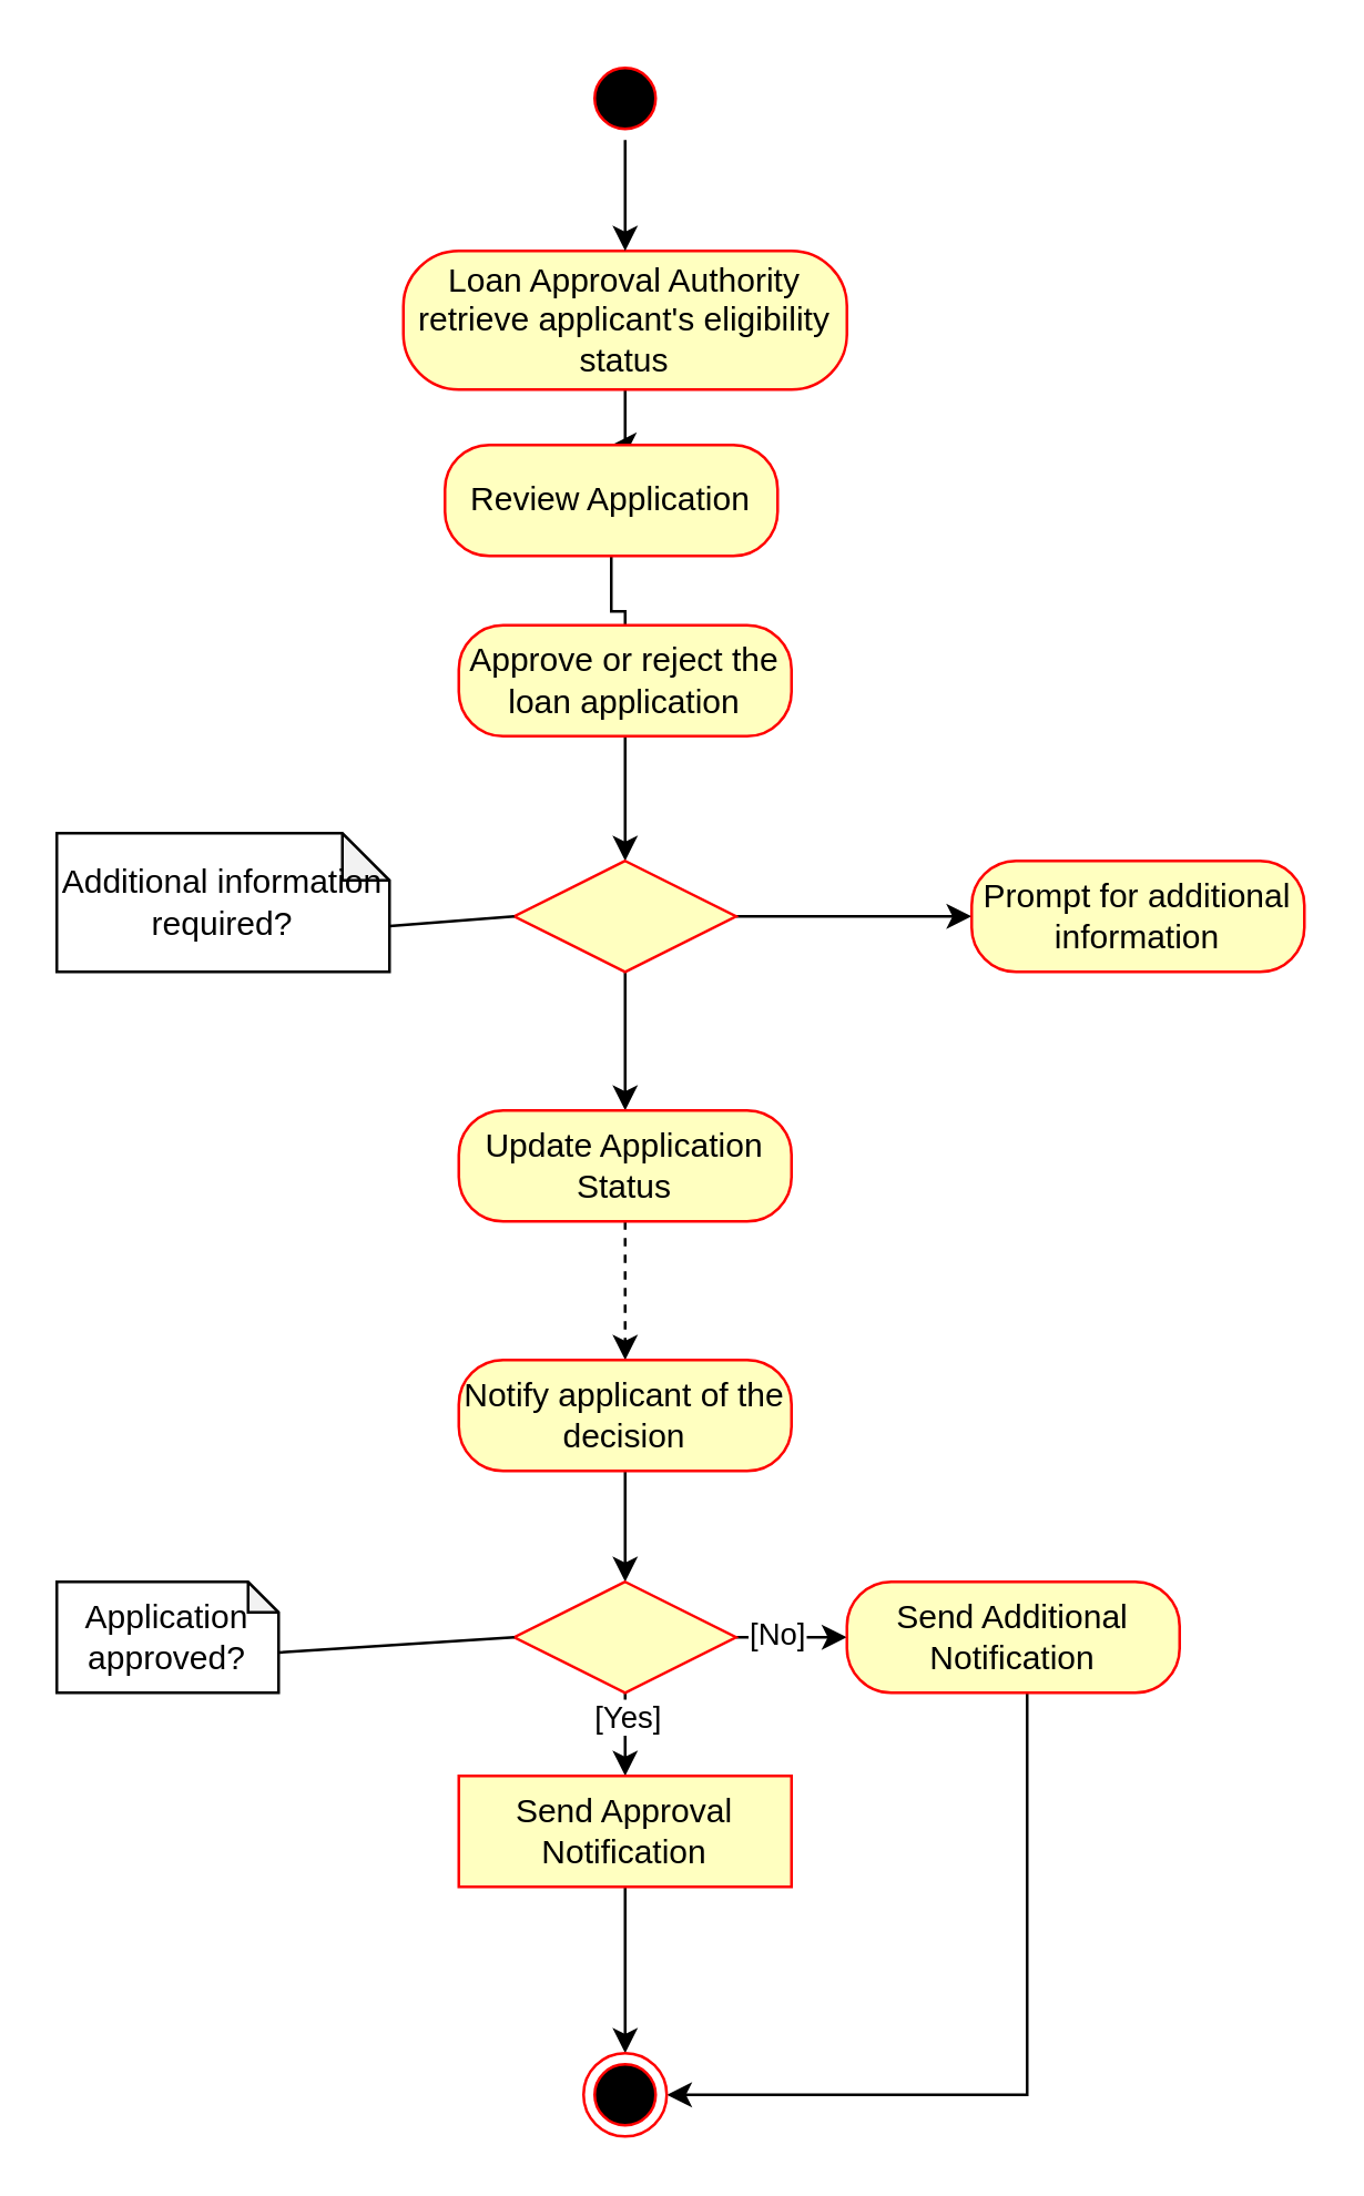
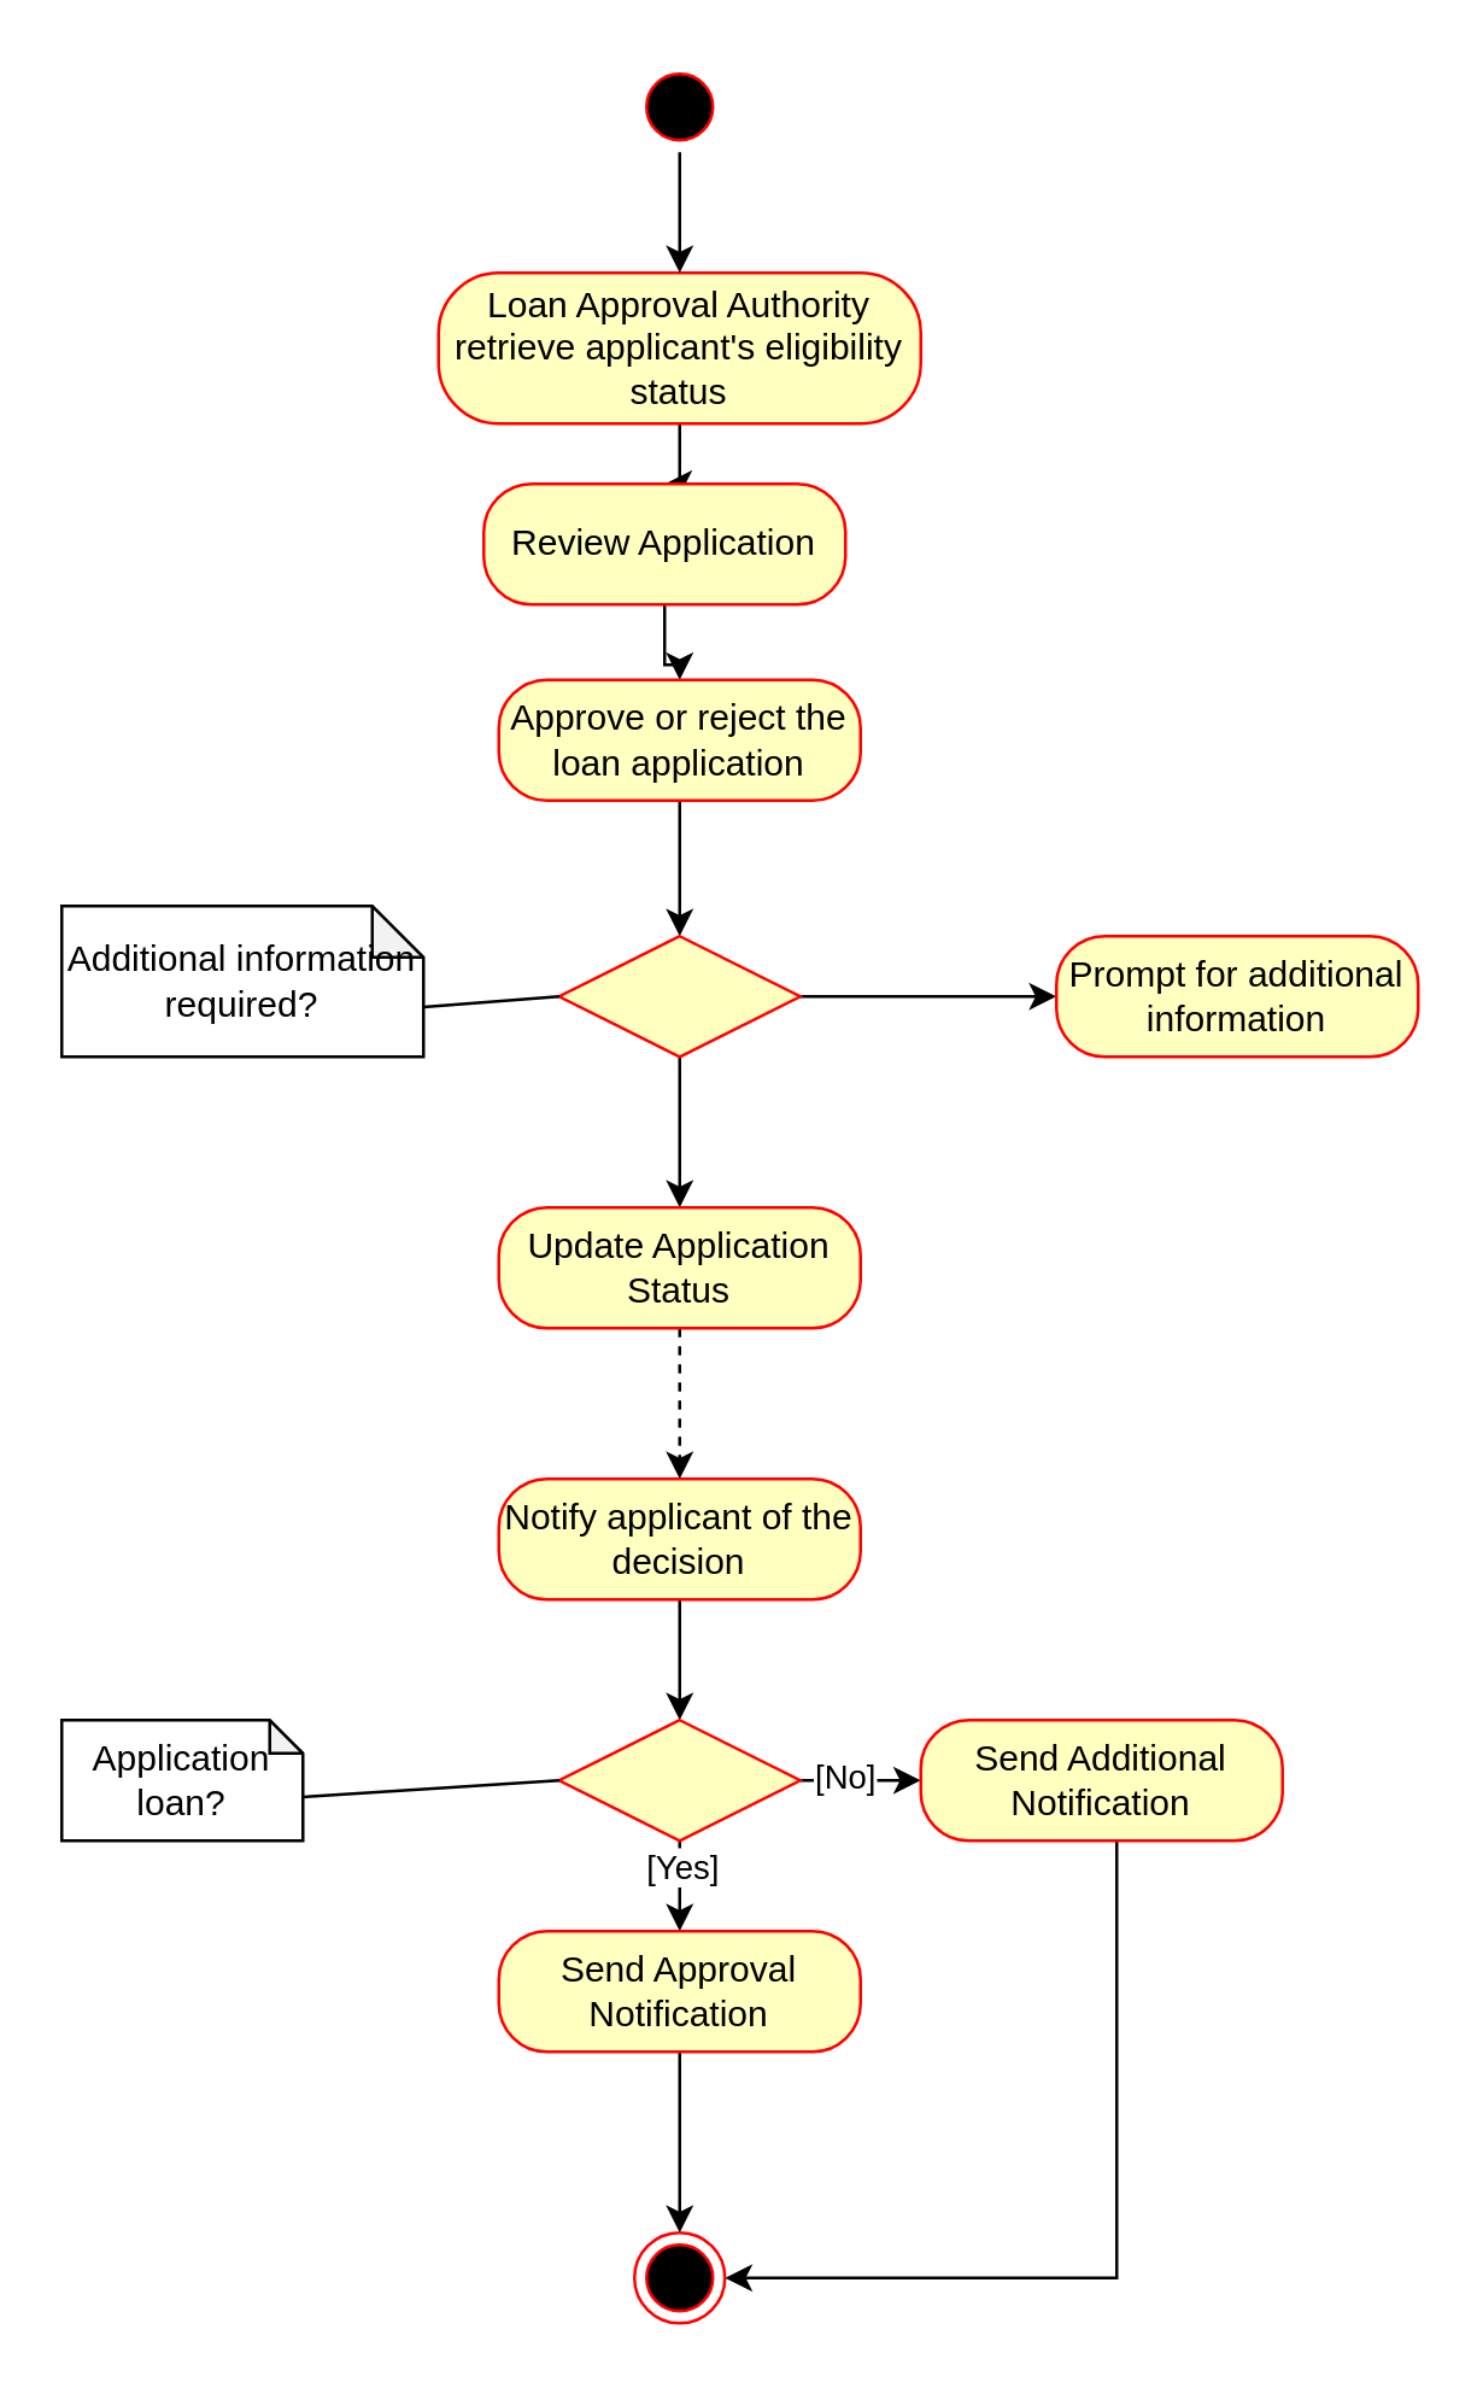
  <mxCell id="0" />
  <mxCell id="1" parent="0" />
  <mxCell id="2" value="" style="edgeStyle=orthogonalEdgeStyle;rounded=0;orthogonalLoop=1;jettySize=auto;html=1;" edge="1" parent="1" source="3" target="7"><mxGeometry relative="1" as="geometry" /></mxCell>
  <mxCell id="3" value="Loan Approval Authority retrieve applicant's eligibility status" style="rounded=1;whiteSpace=wrap;html=1;arcSize=40;fontColor=#000000;fillColor=#ffffc0;strokeColor=#ff0000;" vertex="1" parent="1"><mxGeometry x="145" y="90" width="160" height="50" as="geometry" /></mxCell>
  <mxCell id="4" value="" style="edgeStyle=orthogonalEdgeStyle;rounded=0;orthogonalLoop=1;jettySize=auto;html=1;" edge="1" parent="1" source="5" target="3"><mxGeometry relative="1" as="geometry" /></mxCell>
  <mxCell id="5" value="" style="ellipse;html=1;shape=startState;fillColor=#000000;strokeColor=#ff0000;" vertex="1" parent="1"><mxGeometry x="210" y="20" width="30" height="30" as="geometry" /></mxCell>
- <mxCell id="6" value="" style="edgeStyle=orthogonalEdgeStyle;rounded=0;orthogonalLoop=1;jettySize=auto;html=1;endArrow=none;" edge="1" parent="1" source="7" target="9"><mxGeometry relative="1" as="geometry" /></mxCell>
+ <mxCell id="6" value="" style="edgeStyle=orthogonalEdgeStyle;rounded=0;orthogonalLoop=1;jettySize=auto;html=1;" edge="1" parent="1" source="7" target="9"><mxGeometry relative="1" as="geometry" /></mxCell>
  <mxCell id="7" value="Review Application" style="rounded=1;whiteSpace=wrap;html=1;arcSize=40;fontColor=#000000;fillColor=#ffffc0;strokeColor=#ff0000;" vertex="1" parent="1"><mxGeometry x="160" y="160" width="120" height="40" as="geometry" /></mxCell>
  <mxCell id="8" value="" style="edgeStyle=orthogonalEdgeStyle;rounded=0;orthogonalLoop=1;jettySize=auto;html=1;" edge="1" parent="1" source="9" target="12"><mxGeometry relative="1" as="geometry" /></mxCell>
  <mxCell id="9" value="Approve or reject the loan application" style="rounded=1;whiteSpace=wrap;html=1;arcSize=40;fontColor=#000000;fillColor=#ffffc0;strokeColor=#ff0000;" vertex="1" parent="1"><mxGeometry x="165" y="225" width="120" height="40" as="geometry" /></mxCell>
  <mxCell id="10" value="" style="edgeStyle=orthogonalEdgeStyle;rounded=0;orthogonalLoop=1;jettySize=auto;html=1;" edge="1" parent="1" source="12" target="15"><mxGeometry relative="1" as="geometry" /></mxCell>
  <mxCell id="11" value="" style="edgeStyle=orthogonalEdgeStyle;rounded=0;orthogonalLoop=1;jettySize=auto;html=1;" edge="1" parent="1" source="12" target="17"><mxGeometry relative="1" as="geometry" /></mxCell>
  <mxCell id="12" value="" style="rhombus;whiteSpace=wrap;html=1;fontColor=#000000;fillColor=#ffffc0;strokeColor=#ff0000;" vertex="1" parent="1"><mxGeometry x="185" y="310" width="80" height="40" as="geometry" /></mxCell>
  <mxCell id="13" value="Additional information required?" style="shape=note;whiteSpace=wrap;html=1;backgroundOutline=1;darkOpacity=0.05;size=17;" vertex="1" parent="1"><mxGeometry x="20" y="300" width="120" height="50" as="geometry" /></mxCell>
  <mxCell id="14" value="" style="endArrow=none;html=1;rounded=0;exitX=0;exitY=0;exitDx=120.0;exitDy=33.5;exitPerimeter=0;entryX=0;entryY=0.5;entryDx=0;entryDy=0;" edge="1" parent="1" source="13" target="12"><mxGeometry width="50" height="50" relative="1" as="geometry"><mxPoint x="200" y="430" as="sourcePoint" /><mxPoint x="250" y="380" as="targetPoint" /></mxGeometry></mxCell>
  <mxCell id="15" value="Prompt for additional information" style="rounded=1;whiteSpace=wrap;html=1;arcSize=40;fontColor=#000000;fillColor=#ffffc0;strokeColor=#ff0000;" vertex="1" parent="1"><mxGeometry x="350" y="310" width="120" height="40" as="geometry" /></mxCell>
  <mxCell id="16" value="" style="edgeStyle=orthogonalEdgeStyle;rounded=0;orthogonalLoop=1;jettySize=auto;html=1;dashed=1;" edge="1" parent="1" source="17" target="19"><mxGeometry relative="1" as="geometry" /></mxCell>
  <mxCell id="17" value="Update Application Status" style="rounded=1;whiteSpace=wrap;html=1;arcSize=40;fontColor=#000000;fillColor=#ffffc0;strokeColor=#ff0000;" vertex="1" parent="1"><mxGeometry x="165" y="400" width="120" height="40" as="geometry" /></mxCell>
  <mxCell id="18" value="" style="edgeStyle=orthogonalEdgeStyle;rounded=0;orthogonalLoop=1;jettySize=auto;html=1;" edge="1" parent="1" source="19" target="24"><mxGeometry relative="1" as="geometry" /></mxCell>
  <mxCell id="19" value="Notify applicant of the decision" style="rounded=1;whiteSpace=wrap;html=1;arcSize=40;fontColor=#000000;fillColor=#ffffc0;strokeColor=#ff0000;" vertex="1" parent="1"><mxGeometry x="165" y="490" width="120" height="40" as="geometry" /></mxCell>
  <mxCell id="20" value="" style="edgeStyle=orthogonalEdgeStyle;rounded=0;orthogonalLoop=1;jettySize=auto;html=1;" edge="1" parent="1" source="24" target="26"><mxGeometry relative="1" as="geometry" /></mxCell>
  <mxCell id="21" value="[Yes]" style="edgeLabel;html=1;align=center;verticalAlign=middle;resizable=0;points=[];" vertex="1" connectable="0" parent="20"><mxGeometry x="-0.684" relative="1" as="geometry"><mxPoint as="offset" /></mxGeometry></mxCell>
  <mxCell id="22" value="" style="edgeStyle=orthogonalEdgeStyle;rounded=0;orthogonalLoop=1;jettySize=auto;html=1;" edge="1" parent="1" source="24" target="28"><mxGeometry relative="1" as="geometry" /></mxCell>
  <mxCell id="23" value="[No]" style="edgeLabel;html=1;align=center;verticalAlign=middle;resizable=0;points=[];" vertex="1" connectable="0" parent="22"><mxGeometry x="-0.295" y="2" relative="1" as="geometry"><mxPoint as="offset" /></mxGeometry></mxCell>
  <mxCell id="24" value="" style="rhombus;whiteSpace=wrap;html=1;fontColor=#000000;fillColor=#ffffc0;strokeColor=#ff0000;" vertex="1" parent="1"><mxGeometry x="185" y="570" width="80" height="40" as="geometry" /></mxCell>
  <mxCell id="25" value="" style="edgeStyle=orthogonalEdgeStyle;rounded=0;orthogonalLoop=1;jettySize=auto;html=1;" edge="1" parent="1" source="26" target="29"><mxGeometry relative="1" as="geometry" /></mxCell>
- <mxCell id="26" value="Send Approval Notification" style="whiteSpace=wrap;html=1;arcSize=40;fontColor=#000000;fillColor=#ffffc0;strokeColor=#ff0000;rounded=0;" vertex="1" parent="1"><mxGeometry x="165" y="640" width="120" height="40" as="geometry" /></mxCell>
+ <mxCell id="26" value="Send Approval Notification" style="rounded=1;whiteSpace=wrap;html=1;arcSize=40;fontColor=#000000;fillColor=#ffffc0;strokeColor=#ff0000;" vertex="1" parent="1"><mxGeometry x="165" y="640" width="120" height="40" as="geometry" /></mxCell>
  <mxCell id="27" style="edgeStyle=orthogonalEdgeStyle;rounded=0;orthogonalLoop=1;jettySize=auto;html=1;entryX=1;entryY=0.5;entryDx=0;entryDy=0;" edge="1" parent="1" source="28" target="29"><mxGeometry relative="1" as="geometry"><Array as="points"><mxPoint x="370" y="755" /></Array></mxGeometry></mxCell>
  <mxCell id="28" value="Send Additional Notification" style="rounded=1;whiteSpace=wrap;html=1;arcSize=40;fontColor=#000000;fillColor=#ffffc0;strokeColor=#ff0000;" vertex="1" parent="1"><mxGeometry x="305" y="570" width="120" height="40" as="geometry" /></mxCell>
  <mxCell id="29" value="" style="ellipse;html=1;shape=endState;fillColor=#000000;strokeColor=#ff0000;" vertex="1" parent="1"><mxGeometry x="210" y="740" width="30" height="30" as="geometry" /></mxCell>
- <mxCell id="30" value="Application approved?" style="shape=note;whiteSpace=wrap;html=1;backgroundOutline=1;darkOpacity=0.05;size=11;" vertex="1" parent="1"><mxGeometry x="20" y="570" width="80" height="40" as="geometry" /></mxCell>
+ <mxCell id="30" value="Application loan?" style="shape=note;whiteSpace=wrap;html=1;backgroundOutline=1;darkOpacity=0.05;size=11;" vertex="1" parent="1"><mxGeometry x="20" y="570" width="80" height="40" as="geometry" /></mxCell>
  <mxCell id="31" value="" style="endArrow=none;html=1;rounded=0;exitX=0;exitY=0;exitDx=80;exitDy=25.5;exitPerimeter=0;entryX=0;entryY=0.5;entryDx=0;entryDy=0;" edge="1" parent="1" source="30" target="24"><mxGeometry width="50" height="50" relative="1" as="geometry"><mxPoint x="120" y="630" as="sourcePoint" /><mxPoint x="170" y="580" as="targetPoint" /></mxGeometry></mxCell>
